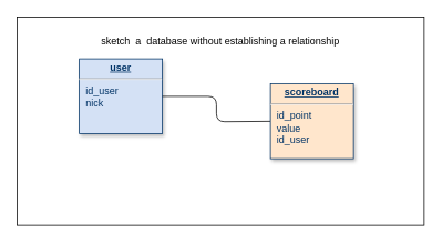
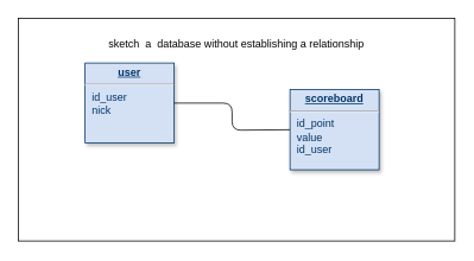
  <mxCell id="0" />
  <mxCell id="1" parent="0" />
  <mxCell id="2" value="" style="rounded=0;whiteSpace=wrap;html=1;" vertex="1" parent="1"><mxGeometry x="20" y="20.16" width="490" height="250" as="geometry" /></mxCell>
  <mxCell id="3" value="&lt;p style=&quot;margin: 0px ; margin-top: 4px ; text-align: center ; text-decoration: underline&quot;&gt;&lt;strong&gt;user&lt;/strong&gt;&lt;/p&gt;&lt;hr&gt;&lt;p style=&quot;margin: 0px ; margin-left: 8px&quot;&gt;id_user&lt;/p&gt;&lt;p style=&quot;margin: 0px ; margin-left: 8px&quot;&gt;nick&lt;/p&gt;" style="verticalAlign=top;align=left;overflow=fill;fontSize=12;fontFamily=Helvetica;html=1;strokeColor=#003366;shadow=1;fillColor=#D4E1F5;fontColor=#003366" parent="1" vertex="1"><mxGeometry x="95" y="70.16" width="100" height="90" as="geometry" /></mxCell>
  <mxCell id="4" value="" style="endArrow=none;edgeStyle=orthogonalEdgeStyle;" parent="1" source="3" edge="1"><mxGeometry x="190" y="950" as="geometry"><mxPoint x="75" y="124" as="sourcePoint" /><mxPoint x="325" y="145.16" as="targetPoint" /></mxGeometry></mxCell>
  <mxCell id="5" value="sketch&amp;nbsp; a&amp;nbsp; database without establishing a relationship" style="text;html=1;strokeColor=none;fillColor=none;align=center;verticalAlign=middle;whiteSpace=wrap;rounded=0;" vertex="1" parent="1"><mxGeometry x="115" y="34" width="300" height="30" as="geometry" /></mxCell>
- <mxCell id="6" value="&lt;p style=&quot;margin: 0px ; margin-top: 4px ; text-align: center ; text-decoration: underline&quot;&gt;&lt;strong&gt;scoreboard&lt;/strong&gt;&lt;/p&gt;&lt;hr&gt;&lt;p style=&quot;margin: 0px 0px 0px 8px&quot;&gt;&lt;span&gt;id_point&lt;/span&gt;&lt;br&gt;&lt;/p&gt;&lt;p style=&quot;margin: 0px 0px 0px 8px&quot;&gt;value&lt;/p&gt;&lt;p style=&quot;margin: 0px 0px 0px 8px&quot;&gt;id_user&lt;/p&gt;" style="verticalAlign=top;align=left;overflow=fill;fontSize=12;fontFamily=Helvetica;html=1;strokeColor=#003366;shadow=1;fillColor=#ffe6cc;fontColor=#003366;" vertex="1" parent="1"><mxGeometry x="325" y="100.16" width="100" height="90" as="geometry" /></mxCell>
+ <mxCell id="6" value="&lt;p style=&quot;margin: 0px ; margin-top: 4px ; text-align: center ; text-decoration: underline&quot;&gt;&lt;strong&gt;scoreboard&lt;/strong&gt;&lt;/p&gt;&lt;hr&gt;&lt;p style=&quot;margin: 0px 0px 0px 8px&quot;&gt;&lt;span&gt;id_point&lt;/span&gt;&lt;br&gt;&lt;/p&gt;&lt;p style=&quot;margin: 0px 0px 0px 8px&quot;&gt;value&lt;/p&gt;&lt;p style=&quot;margin: 0px 0px 0px 8px&quot;&gt;id_user&lt;/p&gt;" style="verticalAlign=top;align=left;overflow=fill;fontSize=12;fontFamily=Helvetica;html=1;strokeColor=#003366;shadow=1;fillColor=#D4E1F5;fontColor=#003366" vertex="1" parent="1"><mxGeometry x="325" y="100.16" width="100" height="90" as="geometry" /></mxCell>
